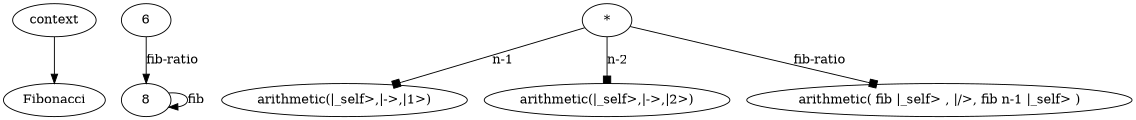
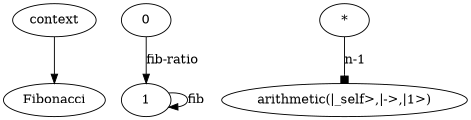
  digraph {
    edge [arrowhead=box]
    context
    Fibonacci
-   0 [label=6]
-   1 [label=8]
+   0
+   1
    "*"
    "arithmetic(|_self>,|->,|1>)"
-   "arithmetic(|_self>,|->,|2>)"
-   "arithmetic( fib |_self> , |/>, fib n-1 |_self> )"
    context -> Fibonacci [arrowhead=""]
    0 -> 1 [arrowhead=normal label="fib-ratio"]
    1 -> 1 [arrowhead=normal label=fib]
    "*" -> "arithmetic(|_self>,|->,|1>)" [label="n-1"]
-   "*" -> "arithmetic(|_self>,|->,|2>)" [label="n-2"]
-   "*" -> "arithmetic( fib |_self> , |/>, fib n-1 |_self> )" [label="fib-ratio"]
  }
